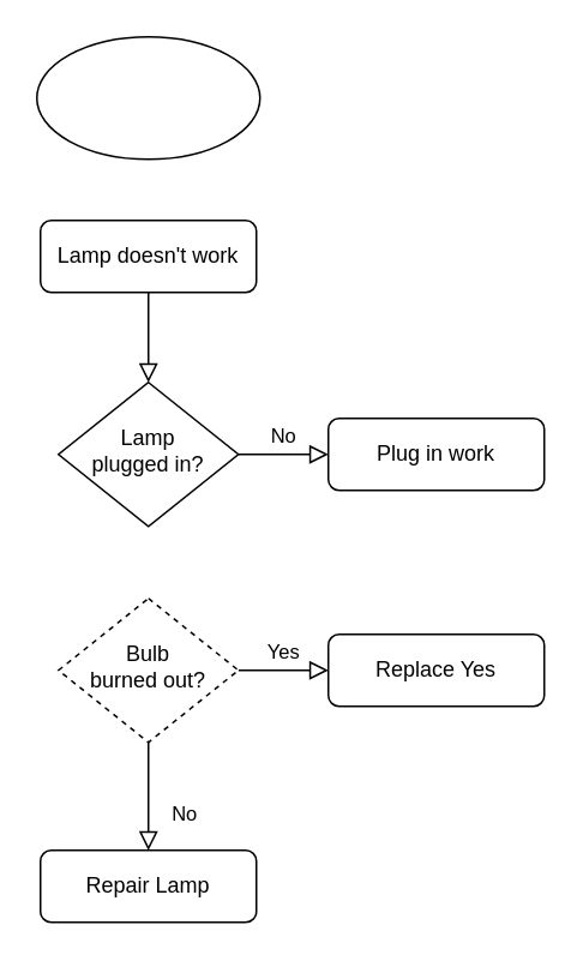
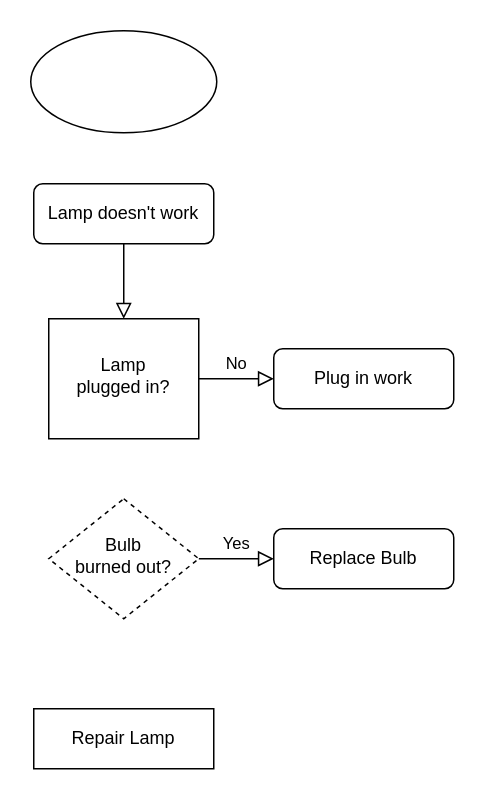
  <mxCell id="0" />
  <mxCell id="1" parent="0" />
  <mxCell id="2" value="" style="rounded=0;html=1;jettySize=auto;orthogonalLoop=1;fontSize=11;endArrow=block;endFill=0;endSize=8;strokeWidth=1;shadow=0;labelBackgroundColor=none;edgeStyle=orthogonalEdgeStyle;" edge="1" parent="1" source="3" target="5"><mxGeometry relative="1" as="geometry" /></mxCell>
  <mxCell id="3" value="Lamp doesn't work" style="rounded=1;whiteSpace=wrap;html=1;fontSize=12;glass=0;strokeWidth=1;shadow=0;" vertex="1" parent="1"><mxGeometry x="22" y="122" width="120" height="40" as="geometry" /></mxCell>
  <mxCell id="4" value="No" style="edgeStyle=orthogonalEdgeStyle;rounded=0;html=1;jettySize=auto;orthogonalLoop=1;fontSize=11;endArrow=block;endFill=0;endSize=8;strokeWidth=1;shadow=0;labelBackgroundColor=none;" edge="1" parent="1" source="5" target="6"><mxGeometry y="10" relative="1" as="geometry"><mxPoint as="offset" /></mxGeometry></mxCell>
- <mxCell id="5" value="Lamp&lt;br&gt;plugged in?" style="rhombus;whiteSpace=wrap;html=1;shadow=0;fontFamily=Helvetica;fontSize=12;align=center;strokeWidth=1;spacing=6;spacingTop=-4;" vertex="1" parent="1"><mxGeometry x="32" y="212" width="100" height="80" as="geometry" /></mxCell>
+ <mxCell id="5" value="Lamp&lt;br&gt;plugged in?" style="whiteSpace=wrap;html=1;shadow=0;fontFamily=Helvetica;fontSize=12;align=center;strokeWidth=1;spacing=6;spacingTop=-4;rounded=0;" vertex="1" parent="1"><mxGeometry x="32" y="212" width="100" height="80" as="geometry" /></mxCell>
  <mxCell id="6" value="Plug in work" style="rounded=1;whiteSpace=wrap;html=1;fontSize=12;glass=0;strokeWidth=1;shadow=0;" vertex="1" parent="1"><mxGeometry x="182" y="232" width="120" height="40" as="geometry" /></mxCell>
- <mxCell id="7" value="No" style="rounded=0;html=1;jettySize=auto;orthogonalLoop=1;fontSize=11;endArrow=block;endFill=0;endSize=8;strokeWidth=1;shadow=0;labelBackgroundColor=none;edgeStyle=orthogonalEdgeStyle;" edge="1" parent="1" source="9" target="10"><mxGeometry x="0.333" y="20" relative="1" as="geometry"><mxPoint as="offset" /></mxGeometry></mxCell>
  <mxCell id="8" value="Yes" style="edgeStyle=orthogonalEdgeStyle;rounded=0;html=1;jettySize=auto;orthogonalLoop=1;fontSize=11;endArrow=block;endFill=0;endSize=8;strokeWidth=1;shadow=0;labelBackgroundColor=none;" edge="1" parent="1" source="9" target="11"><mxGeometry y="10" relative="1" as="geometry"><mxPoint as="offset" /></mxGeometry></mxCell>
  <mxCell id="9" value="Bulb&lt;br&gt;burned out?" style="rhombus;whiteSpace=wrap;html=1;shadow=0;fontFamily=Helvetica;fontSize=12;align=center;strokeWidth=1;spacing=6;spacingTop=-4;dashed=1;" vertex="1" parent="1"><mxGeometry x="32" y="332" width="100" height="80" as="geometry" /></mxCell>
- <mxCell id="10" value="Repair Lamp" style="rounded=1;whiteSpace=wrap;html=1;fontSize=12;glass=0;strokeWidth=1;shadow=0;" vertex="1" parent="1"><mxGeometry x="22" y="472" width="120" height="40" as="geometry" /></mxCell>
- <mxCell id="11" value="Replace Yes" style="rounded=1;whiteSpace=wrap;html=1;fontSize=12;glass=0;strokeWidth=1;shadow=0;" vertex="1" parent="1"><mxGeometry x="182" y="352" width="120" height="40" as="geometry" /></mxCell>
+ <mxCell id="10" value="Repair Lamp" style="whiteSpace=wrap;html=1;fontSize=12;glass=0;strokeWidth=1;shadow=0;rounded=0;" vertex="1" parent="1"><mxGeometry x="22" y="472" width="120" height="40" as="geometry" /></mxCell>
+ <mxCell id="11" value="Replace Bulb" style="rounded=1;whiteSpace=wrap;html=1;fontSize=12;glass=0;strokeWidth=1;shadow=0;" vertex="1" parent="1"><mxGeometry x="182" y="352" width="120" height="40" as="geometry" /></mxCell>
  <mxCell id="12" value="" style="ellipse;whiteSpace=wrap;html=1;fontSize=16;" vertex="1" parent="1"><mxGeometry x="20" y="20" width="124" height="68" as="geometry" /></mxCell>
